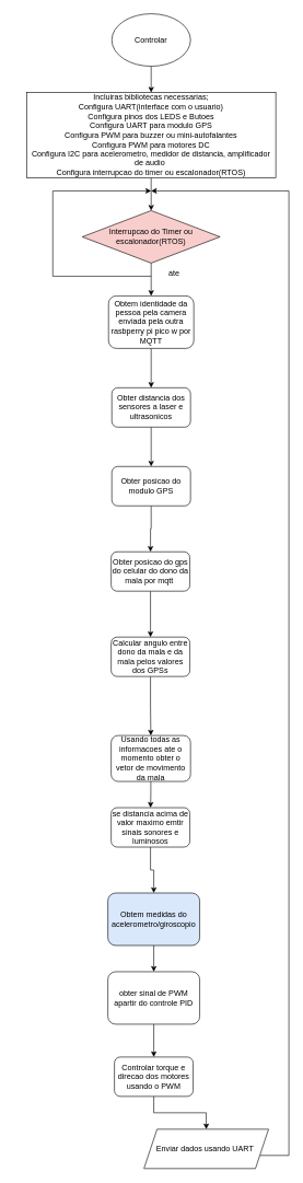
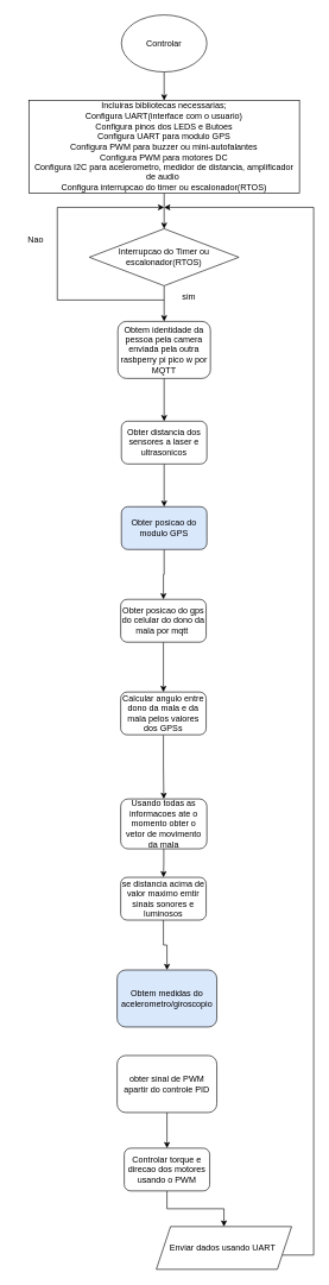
  <mxCell id="0" />
  <mxCell id="1" parent="0" />
  <mxCell id="2" value="" style="edgeStyle=orthogonalEdgeStyle;rounded=0;orthogonalLoop=1;jettySize=auto;html=1;" edge="1" parent="1" source="3" target="5"><mxGeometry relative="1" as="geometry" /></mxCell>
  <mxCell id="3" value="Controlar" style="ellipse;whiteSpace=wrap;html=1;" parent="1" vertex="1"><mxGeometry x="170" y="20" width="120" height="80" as="geometry" /></mxCell>
  <mxCell id="4" value="" style="edgeStyle=orthogonalEdgeStyle;rounded=0;orthogonalLoop=1;jettySize=auto;html=1;" edge="1" parent="1" source="5" target="7"><mxGeometry relative="1" as="geometry" /></mxCell>
  <mxCell id="5" value="Incluiras bibliotecas necessarias;&lt;div&gt;Configura UART(interface com o usuario)&lt;/div&gt;&lt;div&gt;&lt;div&gt;Configura pinos dos LEDS e Butoes&lt;/div&gt;&lt;/div&gt;&lt;div&gt;&lt;span style=&quot;background-color: transparent; color: light-dark(rgb(0, 0, 0), rgb(255, 255, 255));&quot;&gt;Configura UART para modulo GPS&lt;/span&gt;&lt;/div&gt;&lt;div&gt;&lt;span style=&quot;background-color: transparent; color: light-dark(rgb(0, 0, 0), rgb(255, 255, 255));&quot;&gt;Configura PWM para buzzer ou mini-autofalantes&lt;/span&gt;&lt;/div&gt;&lt;div&gt;&lt;div&gt;Configura PWM para motores DC&lt;/div&gt;&lt;/div&gt;&lt;div&gt;&lt;span style=&quot;background-color: transparent; color: light-dark(rgb(0, 0, 0), rgb(255, 255, 255));&quot;&gt;Configura I2C para acelerometro, medidor de distancia, amplificador de audio&amp;nbsp;&lt;/span&gt;&lt;/div&gt;&lt;div&gt;&lt;span style=&quot;background-color: transparent; color: light-dark(rgb(0, 0, 0), rgb(255, 255, 255));&quot;&gt;Configura interrupcao do timer ou escalonador(RTOS)&lt;/span&gt;&lt;/div&gt;" style="whiteSpace=wrap;html=1;" vertex="1" parent="1"><mxGeometry x="40" y="140" width="380" height="130" as="geometry" /></mxCell>
  <mxCell id="6" value="" style="edgeStyle=orthogonalEdgeStyle;rounded=0;orthogonalLoop=1;jettySize=auto;html=1;" edge="1" parent="1" source="7" target="17"><mxGeometry relative="1" as="geometry" /></mxCell>
- <mxCell id="7" value="Interrupcao do Timer ou escalonador(RTOS)" style="rhombus;whiteSpace=wrap;html=1;fillColor=#f8cecc;" vertex="1" parent="1"><mxGeometry x="125" y="320" width="210" height="80" as="geometry" /></mxCell>
+ <mxCell id="7" value="Interrupcao do Timer ou escalonador(RTOS)" style="rhombus;whiteSpace=wrap;html=1;" vertex="1" parent="1"><mxGeometry x="125" y="320" width="210" height="80" as="geometry" /></mxCell>
  <mxCell id="8" style="edgeStyle=orthogonalEdgeStyle;rounded=0;orthogonalLoop=1;jettySize=auto;html=1;" edge="1" parent="1" source="9"><mxGeometry relative="1" as="geometry"><mxPoint x="230" y="290" as="targetPoint" /><mxPoint x="370" y="1760" as="sourcePoint" /><Array as="points"><mxPoint x="440" y="1760" /><mxPoint x="440" y="290" /></Array></mxGeometry></mxCell>
  <mxCell id="9" value="Enviar dados usando UART&amp;nbsp;" style="shape=parallelogram;perimeter=parallelogramPerimeter;whiteSpace=wrap;html=1;fixedSize=1;" vertex="1" parent="1"><mxGeometry x="219" y="1720" width="190" height="60" as="geometry" /></mxCell>
- <mxCell id="10" value="" style="edgeStyle=orthogonalEdgeStyle;rounded=0;orthogonalLoop=1;jettySize=auto;html=1;" edge="1" parent="1" source="11" target="13"><mxGeometry relative="1" as="geometry" /></mxCell>
  <mxCell id="11" value="Obtem medidas do acelerometro/giroscopio" style="rounded=1;whiteSpace=wrap;html=1;fillColor=#dae8fc;" vertex="1" parent="1"><mxGeometry x="164" y="1360" width="140" height="80" as="geometry" /></mxCell>
  <mxCell id="12" style="edgeStyle=orthogonalEdgeStyle;rounded=0;orthogonalLoop=1;jettySize=auto;html=1;" edge="1" parent="1" source="13" target="15"><mxGeometry relative="1" as="geometry" /></mxCell>
  <mxCell id="13" value="obter sinal de PWM apartir do controle PID" style="whiteSpace=wrap;html=1;rounded=1;" vertex="1" parent="1"><mxGeometry x="164" y="1480" width="140" height="80" as="geometry" /></mxCell>
  <mxCell id="14" style="edgeStyle=orthogonalEdgeStyle;rounded=0;orthogonalLoop=1;jettySize=auto;html=1;entryX=0.5;entryY=0;entryDx=0;entryDy=0;" edge="1" parent="1" source="15" target="9"><mxGeometry relative="1" as="geometry" /></mxCell>
  <mxCell id="15" value="Controlar torque e direcao dos motores usando o PWM" style="whiteSpace=wrap;html=1;rounded=1;" vertex="1" parent="1"><mxGeometry x="174" y="1610" width="120" height="60" as="geometry" /></mxCell>
  <mxCell id="16" value="" style="edgeStyle=orthogonalEdgeStyle;rounded=0;orthogonalLoop=1;jettySize=auto;html=1;" edge="1" parent="1" source="17" target="19"><mxGeometry relative="1" as="geometry" /></mxCell>
  <mxCell id="17" value="Obtem identidade da pessoa pela camera enviada pela outra rasbperry pi pico w por MQTT" style="rounded=1;whiteSpace=wrap;html=1;" vertex="1" parent="1"><mxGeometry x="165" y="450" width="130" height="80" as="geometry" /></mxCell>
  <mxCell id="18" value="" style="edgeStyle=orthogonalEdgeStyle;rounded=0;orthogonalLoop=1;jettySize=auto;html=1;" edge="1" parent="1" source="19" target="21"><mxGeometry relative="1" as="geometry" /></mxCell>
  <mxCell id="19" value="Obter distancia dos sensores a laser e ultrasonicos" style="rounded=1;whiteSpace=wrap;html=1;" vertex="1" parent="1"><mxGeometry x="170" y="590" width="120" height="60" as="geometry" /></mxCell>
  <mxCell id="20" value="" style="edgeStyle=orthogonalEdgeStyle;rounded=0;orthogonalLoop=1;jettySize=auto;html=1;" edge="1" parent="1" source="21" target="23"><mxGeometry relative="1" as="geometry" /></mxCell>
- <mxCell id="21" value="Obter posicao do modulo GPS" style="rounded=1;whiteSpace=wrap;html=1;" vertex="1" parent="1"><mxGeometry x="170" y="710" width="120" height="60" as="geometry" /></mxCell>
+ <mxCell id="21" value="Obter posicao do modulo GPS" style="rounded=1;whiteSpace=wrap;html=1;fillColor=#dae8fc;" vertex="1" parent="1"><mxGeometry x="170" y="710" width="120" height="60" as="geometry" /></mxCell>
  <mxCell id="22" value="" style="edgeStyle=orthogonalEdgeStyle;rounded=0;orthogonalLoop=1;jettySize=auto;html=1;" edge="1" parent="1" source="23" target="25"><mxGeometry relative="1" as="geometry" /></mxCell>
  <mxCell id="23" value="Obter posicao do gps do celular do dono da mala por mqtt&amp;nbsp;" style="rounded=1;whiteSpace=wrap;html=1;" vertex="1" parent="1"><mxGeometry x="169" y="840" width="120" height="60" as="geometry" /></mxCell>
  <mxCell id="24" value="" style="edgeStyle=orthogonalEdgeStyle;rounded=0;orthogonalLoop=1;jettySize=auto;html=1;" edge="1" parent="1" source="25" target="27"><mxGeometry relative="1" as="geometry" /></mxCell>
  <mxCell id="25" value="Calcular angulo entre dono da mala e da mala pelos valores dos GPSs" style="rounded=1;whiteSpace=wrap;html=1;" vertex="1" parent="1"><mxGeometry x="169" y="970" width="120" height="60" as="geometry" /></mxCell>
  <mxCell id="26" value="" style="edgeStyle=orthogonalEdgeStyle;rounded=0;orthogonalLoop=1;jettySize=auto;html=1;" edge="1" parent="1" source="27" target="32"><mxGeometry relative="1" as="geometry" /></mxCell>
  <mxCell id="27" value="Usando todas as informacoes ate o momento obter o vetor de movimento da mala" style="whiteSpace=wrap;html=1;rounded=1;" vertex="1" parent="1"><mxGeometry x="169" y="1120" width="121" height="70" as="geometry" /></mxCell>
- <mxCell id="28" value="ate" style="text;html=1;align=center;verticalAlign=middle;whiteSpace=wrap;rounded=0;" vertex="1" parent="1"><mxGeometry x="235" y="400" width="60" height="30" as="geometry" /></mxCell>
+ <mxCell id="28" value="sim" style="text;html=1;align=center;verticalAlign=middle;whiteSpace=wrap;rounded=0;" vertex="1" parent="1"><mxGeometry x="235" y="400" width="60" height="30" as="geometry" /></mxCell>
  <mxCell id="29" value="" style="endArrow=classic;html=1;rounded=0;" edge="1" parent="1"><mxGeometry width="50" height="50" relative="1" as="geometry"><mxPoint x="230" y="420" as="sourcePoint" /><mxPoint x="230" y="290" as="targetPoint" /><Array as="points"><mxPoint x="80" y="420" /><mxPoint x="80" y="290" /></Array></mxGeometry></mxCell>
+ <mxCell id="30" value="Nao" style="text;html=1;align=center;verticalAlign=middle;whiteSpace=wrap;rounded=0;" vertex="1" parent="1"><mxGeometry x="20" y="320" width="60" height="30" as="geometry" /></mxCell>
  <mxCell id="31" style="edgeStyle=orthogonalEdgeStyle;rounded=0;orthogonalLoop=1;jettySize=auto;html=1;" edge="1" parent="1" source="32" target="11"><mxGeometry relative="1" as="geometry" /></mxCell>
  <mxCell id="32" value="se distancia acima de valor maximo emtir sinais sonores e luminosos" style="rounded=1;whiteSpace=wrap;html=1;" vertex="1" parent="1"><mxGeometry x="169" y="1230" width="120" height="60" as="geometry" /></mxCell>
